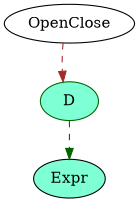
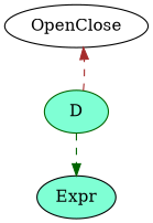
  digraph {
    node [color=black fillcolor=aquamarine style=filled]
    edge [style=dashed]
    n1 [fillcolor=white label=OpenClose shape=oval]
    D [color=darkgreen]
    Expr
-   n1 -> D [color=brown]
+   D -> n1 [color=brown]
    D -> Expr [color=darkgreen]
  }
